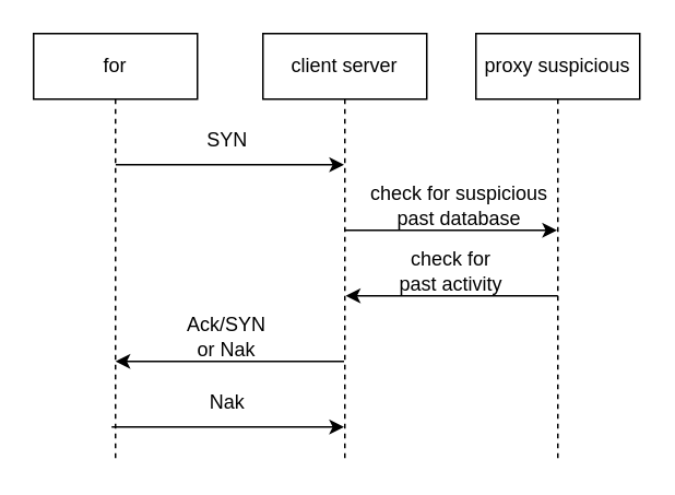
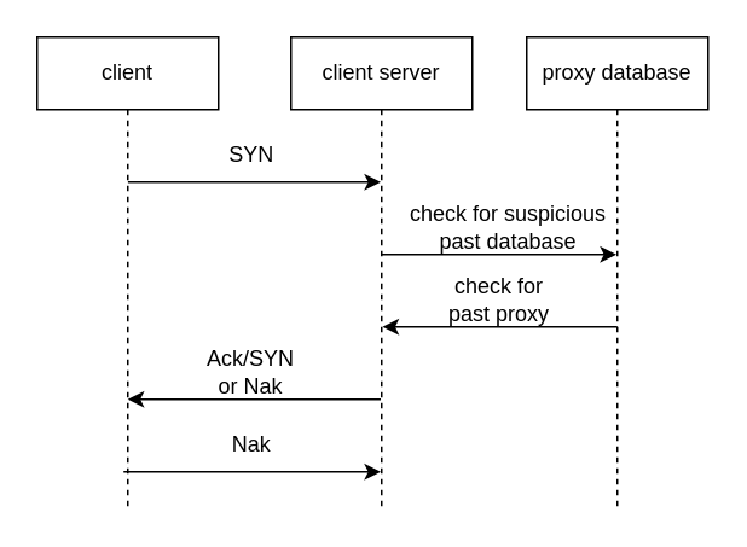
  <mxCell id="0" />
  <mxCell id="1" parent="0" />
- <mxCell id="2" value="for" style="shape=umlLifeline;perimeter=lifelinePerimeter;whiteSpace=wrap;html=1;container=0;dropTarget=0;collapsible=0;recursiveResize=0;outlineConnect=0;portConstraint=eastwest;newEdgeStyle={&quot;edgeStyle&quot;:&quot;elbowEdgeStyle&quot;,&quot;elbow&quot;:&quot;vertical&quot;,&quot;curved&quot;:0,&quot;rounded&quot;:0};" parent="1" vertex="1"><mxGeometry x="20" y="20" width="100" height="260" as="geometry" /></mxCell>
+ <mxCell id="2" value="client" style="shape=umlLifeline;perimeter=lifelinePerimeter;whiteSpace=wrap;html=1;container=0;dropTarget=0;collapsible=0;recursiveResize=0;outlineConnect=0;portConstraint=eastwest;newEdgeStyle={&quot;edgeStyle&quot;:&quot;elbowEdgeStyle&quot;,&quot;elbow&quot;:&quot;vertical&quot;,&quot;curved&quot;:0,&quot;rounded&quot;:0};" parent="1" vertex="1"><mxGeometry x="20" y="20" width="100" height="260" as="geometry" /></mxCell>
  <mxCell id="3" value="client server" style="shape=umlLifeline;perimeter=lifelinePerimeter;whiteSpace=wrap;html=1;container=0;dropTarget=0;collapsible=0;recursiveResize=0;outlineConnect=0;portConstraint=eastwest;newEdgeStyle={&quot;edgeStyle&quot;:&quot;elbowEdgeStyle&quot;,&quot;elbow&quot;:&quot;vertical&quot;,&quot;curved&quot;:0,&quot;rounded&quot;:0};" parent="1" vertex="1"><mxGeometry x="160" y="20" width="100" height="260" as="geometry" /></mxCell>
- <mxCell id="4" value="proxy suspicious" style="shape=umlLifeline;perimeter=lifelinePerimeter;whiteSpace=wrap;html=1;container=0;dropTarget=0;collapsible=0;recursiveResize=0;outlineConnect=0;portConstraint=eastwest;newEdgeStyle={&quot;edgeStyle&quot;:&quot;elbowEdgeStyle&quot;,&quot;elbow&quot;:&quot;vertical&quot;,&quot;curved&quot;:0,&quot;rounded&quot;:0};" parent="1" vertex="1"><mxGeometry x="290" y="20" width="100" height="260" as="geometry" /></mxCell>
+ <mxCell id="4" value="proxy database" style="shape=umlLifeline;perimeter=lifelinePerimeter;whiteSpace=wrap;html=1;container=0;dropTarget=0;collapsible=0;recursiveResize=0;outlineConnect=0;portConstraint=eastwest;newEdgeStyle={&quot;edgeStyle&quot;:&quot;elbowEdgeStyle&quot;,&quot;elbow&quot;:&quot;vertical&quot;,&quot;curved&quot;:0,&quot;rounded&quot;:0};" parent="1" vertex="1"><mxGeometry x="290" y="20" width="100" height="260" as="geometry" /></mxCell>
  <mxCell id="5" value="" style="endArrow=classic;html=1;rounded=0;" edge="1" parent="1"><mxGeometry width="50" height="50" relative="1" as="geometry"><mxPoint x="70.1" y="100" as="sourcePoint" /><mxPoint x="209.5" y="100" as="targetPoint" /></mxGeometry></mxCell>
  <mxCell id="6" value="SYN" style="text;html=1;align=center;verticalAlign=middle;resizable=0;points=[];autosize=1;strokeColor=none;fillColor=none;" vertex="1" parent="1"><mxGeometry x="112.65" y="70" width="50" height="30" as="geometry" /></mxCell>
  <mxCell id="7" value="" style="endArrow=classic;html=1;rounded=0;" edge="1" parent="1" source="3"><mxGeometry width="50" height="50" relative="1" as="geometry"><mxPoint x="207.15" y="220" as="sourcePoint" /><mxPoint x="70" y="220" as="targetPoint" /><Array as="points" /></mxGeometry></mxCell>
  <mxCell id="8" value="Ack/SYN or Nak" style="text;html=1;strokeColor=none;fillColor=none;align=center;verticalAlign=middle;whiteSpace=wrap;rounded=0;" vertex="1" parent="1"><mxGeometry x="107.65" y="190" width="60" height="30" as="geometry" /></mxCell>
  <mxCell id="9" value="" style="endArrow=classic;html=1;rounded=0;" edge="1" parent="1" target="3"><mxGeometry width="50" height="50" relative="1" as="geometry"><mxPoint x="67.65" y="260" as="sourcePoint" /><mxPoint x="207.05" y="260" as="targetPoint" /></mxGeometry></mxCell>
  <mxCell id="10" value="Nak" style="text;html=1;align=center;verticalAlign=middle;resizable=0;points=[];autosize=1;strokeColor=none;fillColor=none;" vertex="1" parent="1"><mxGeometry x="117.65" y="230" width="40" height="30" as="geometry" /></mxCell>
  <mxCell id="11" value="" style="endArrow=classic;html=1;rounded=0;" edge="1" parent="1" target="4"><mxGeometry width="50" height="50" relative="1" as="geometry"><mxPoint x="210.024" y="140" as="sourcePoint" /><mxPoint x="330" y="140" as="targetPoint" /></mxGeometry></mxCell>
  <mxCell id="12" value="check for suspicious past database" style="text;html=1;strokeColor=none;fillColor=none;align=center;verticalAlign=middle;whiteSpace=wrap;rounded=0;" vertex="1" parent="1"><mxGeometry x="220" y="110" width="120" height="30" as="geometry" /></mxCell>
  <mxCell id="13" value="" style="endArrow=classic;html=1;rounded=0;" edge="1" parent="1"><mxGeometry width="50" height="50" relative="1" as="geometry"><mxPoint x="340" y="180" as="sourcePoint" /><mxPoint x="210.524" y="180" as="targetPoint" /></mxGeometry></mxCell>
- <mxCell id="14" value="check for past activity" style="text;html=1;strokeColor=none;fillColor=none;align=center;verticalAlign=middle;whiteSpace=wrap;rounded=0;" vertex="1" parent="1"><mxGeometry x="240" y="150" width="70" height="30" as="geometry" /></mxCell>
+ <mxCell id="14" value="check for past proxy" style="text;html=1;strokeColor=none;fillColor=none;align=center;verticalAlign=middle;whiteSpace=wrap;rounded=0;" vertex="1" parent="1"><mxGeometry x="240" y="150" width="70" height="30" as="geometry" /></mxCell>
